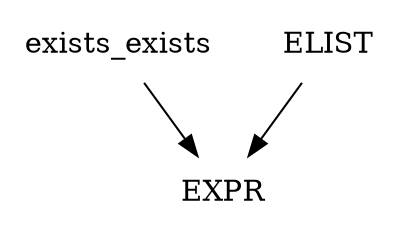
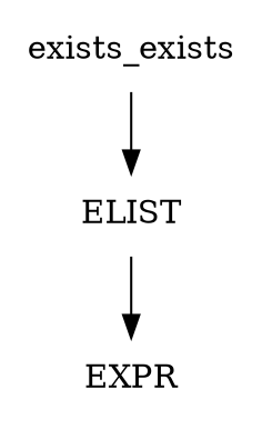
  digraph {
    node [shape=plaintext]
    n1 [label=exists_exists]
    ELIST
    EXPR
-   n1 -> EXPR
+   n1 -> ELIST
    ELIST -> EXPR
  }
